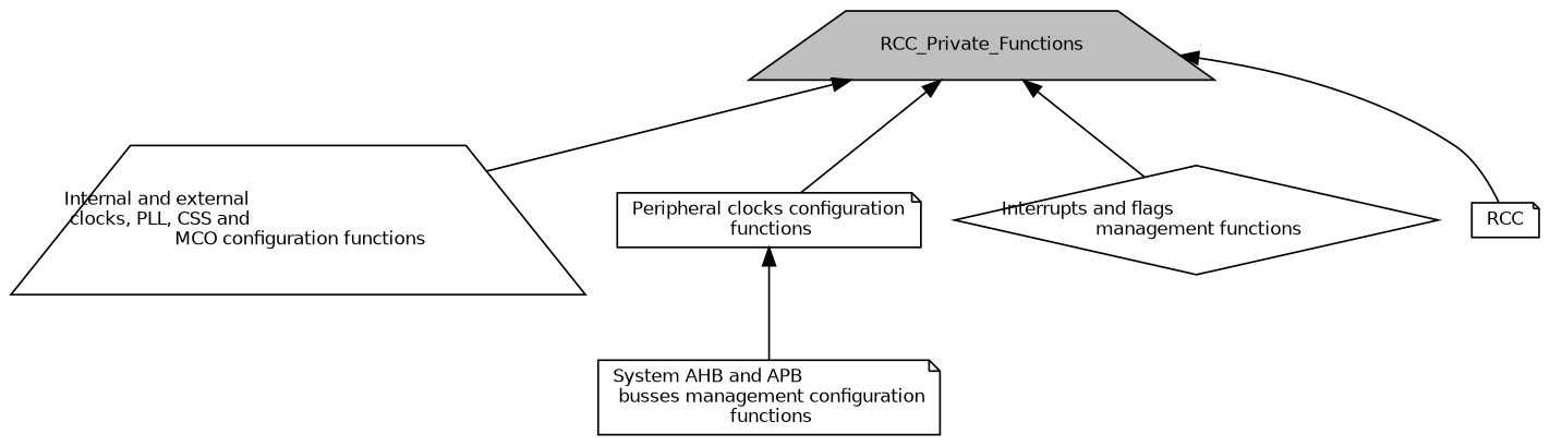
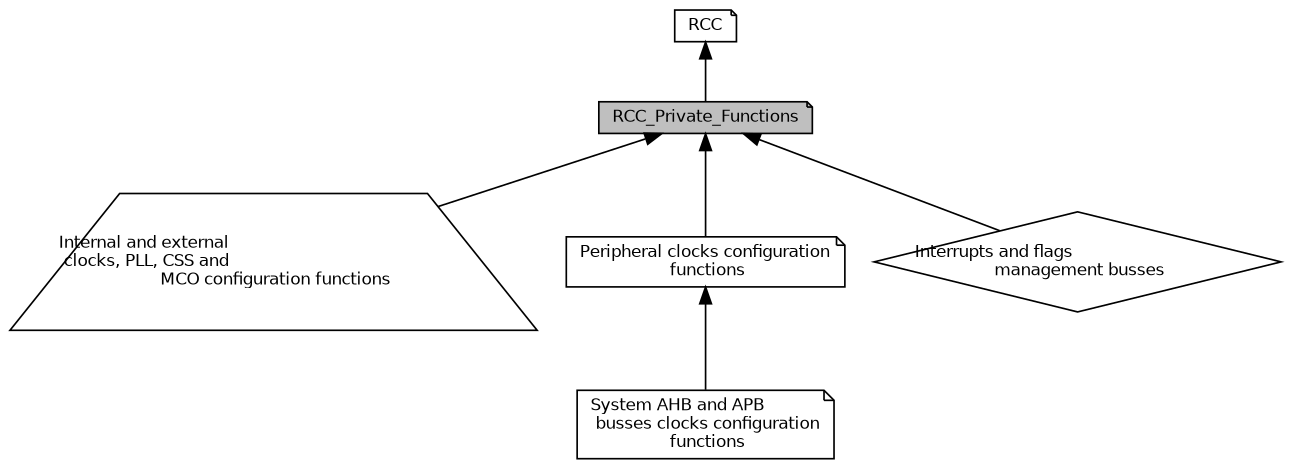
  digraph {
    rankdir=TB
    node [color=black fillcolor=white fontname=Helvetica fontsize=10 shape=note style=filled]
    edge [dir=back fontname=Helvetica fontsize=10 labelfontname=Helvetica labelfontsize=10 shape=plaintext style=solid]
    n1 [height=0.2 label="Internal and external\l clocks, PLL, CSS and\l MCO configuration functions" shape=trapezium width=0.4]
-   n2 [height=0.2 label="System AHB and APB\l busses management configuration\l functions" width=0.4]
+   n2 [height=0.2 label="System AHB and APB\l busses clocks configuration\l functions" width=0.4]
    n3 [height=0.2 label="Peripheral clocks configuration\l functions" width=0.4]
-   n4 [height=0.2 label="Interrupts and flags\l management functions" shape=diamond width=0.4]
-   n5 [fillcolor=grey75 fontcolor=black height=0.2 label=RCC_Private_Functions shape=trapezium width=0.4]
+   n4 [height=0.2 label="Interrupts and flags\l management busses" shape=diamond width=0.4]
+   n5 [fillcolor=grey75 fontcolor=black height=0.2 label=RCC_Private_Functions width=0.4]
    n6 [height=0.2 label=RCC width=0.4]
    n3 -> n2
    n5 -> n1
    n5 -> n3
    n5 -> n4
-   n5 -> n6
+   n6 -> n5
  }
